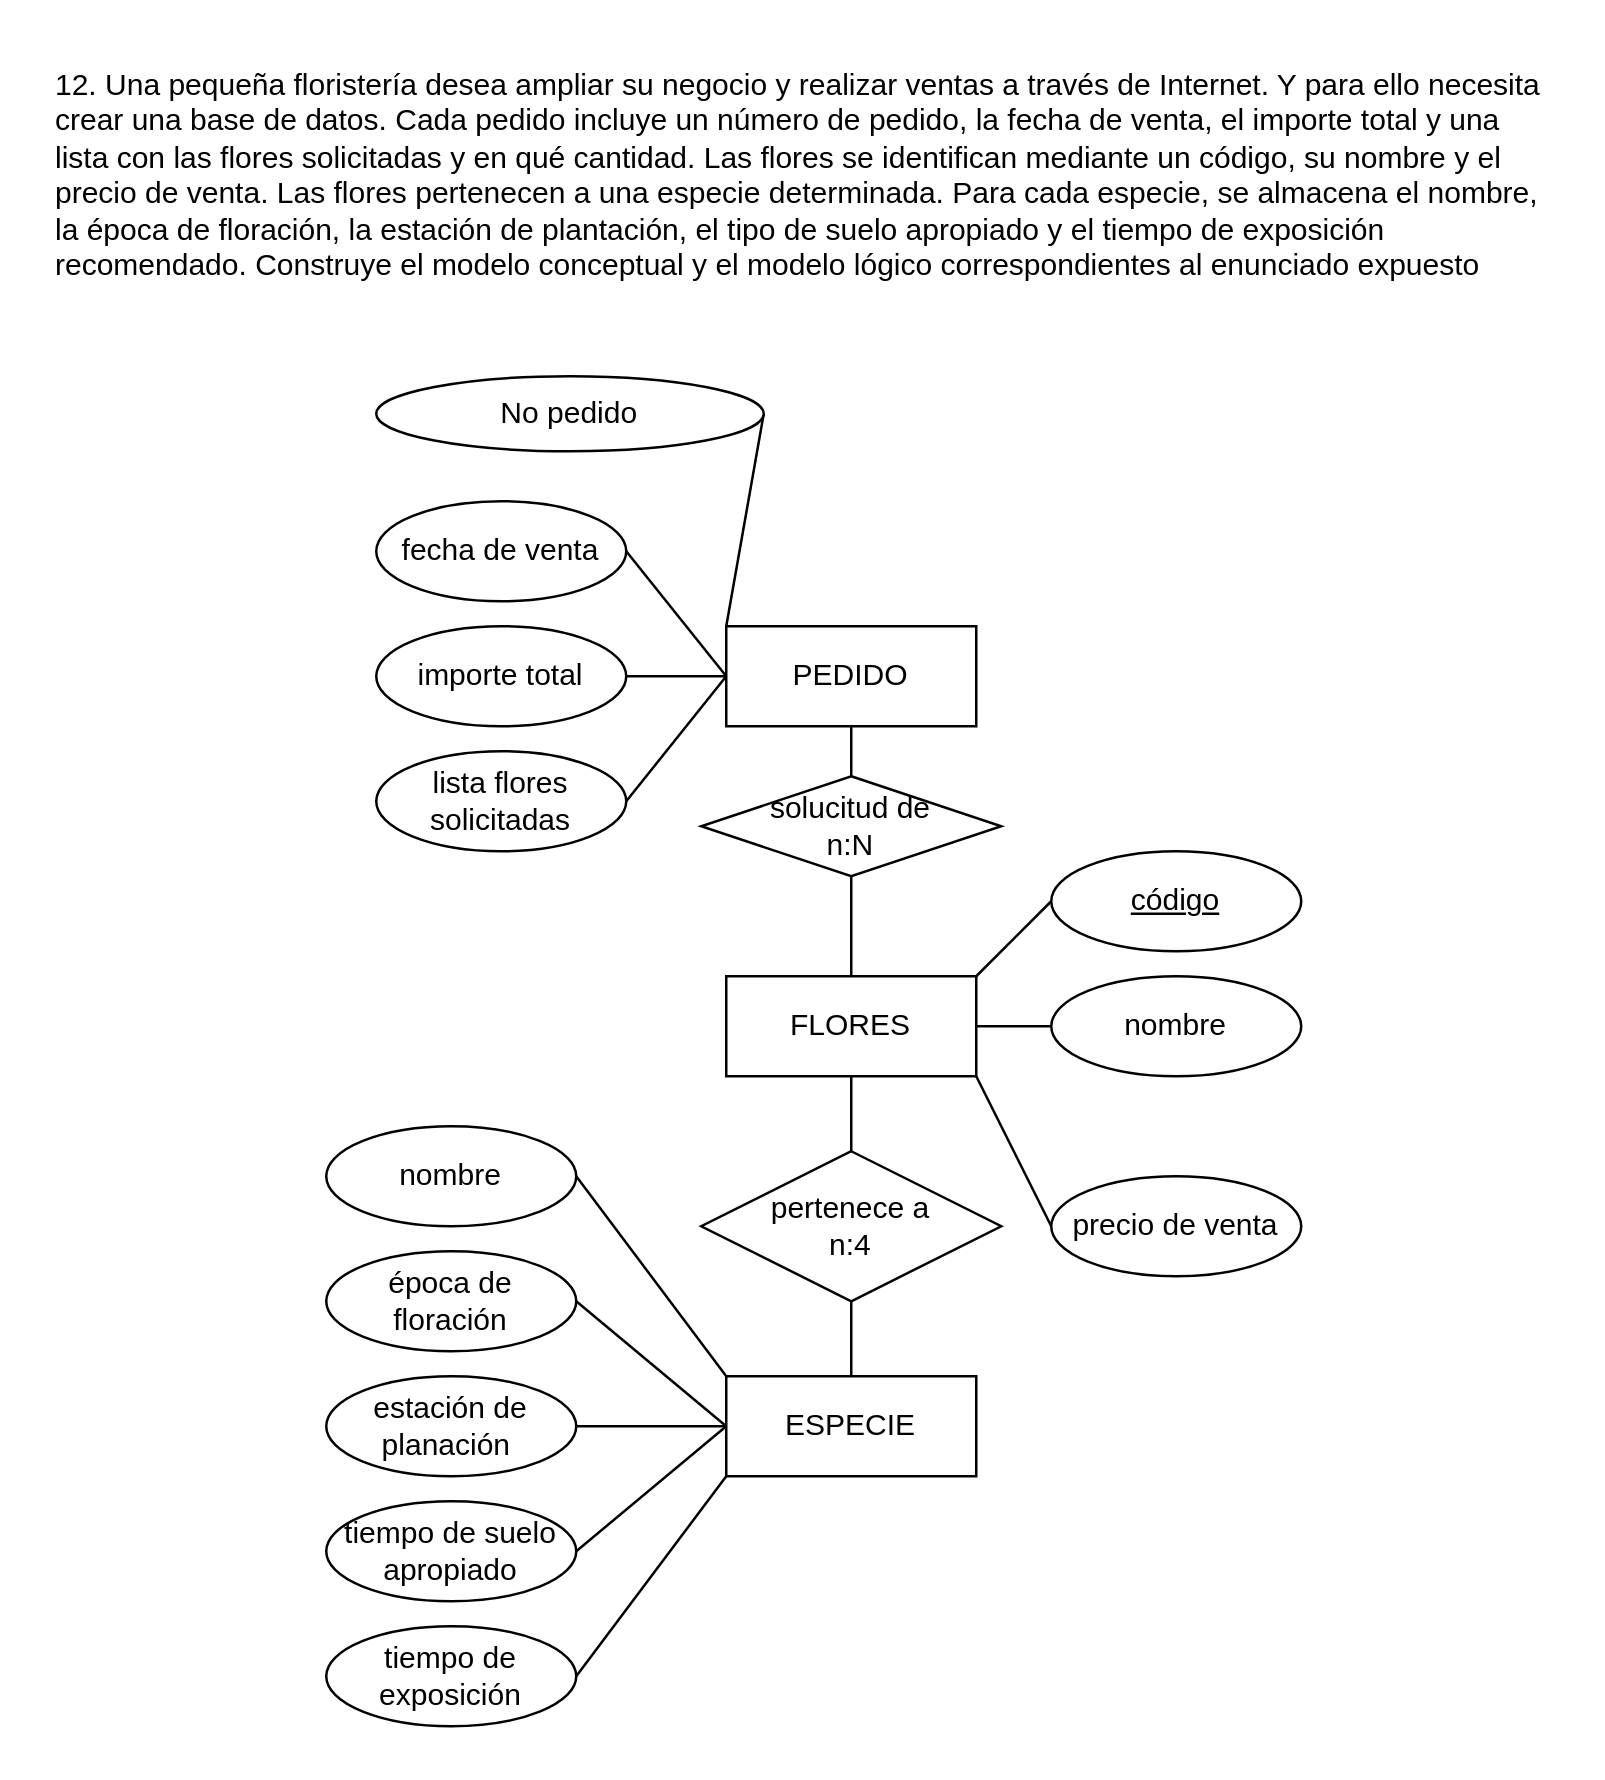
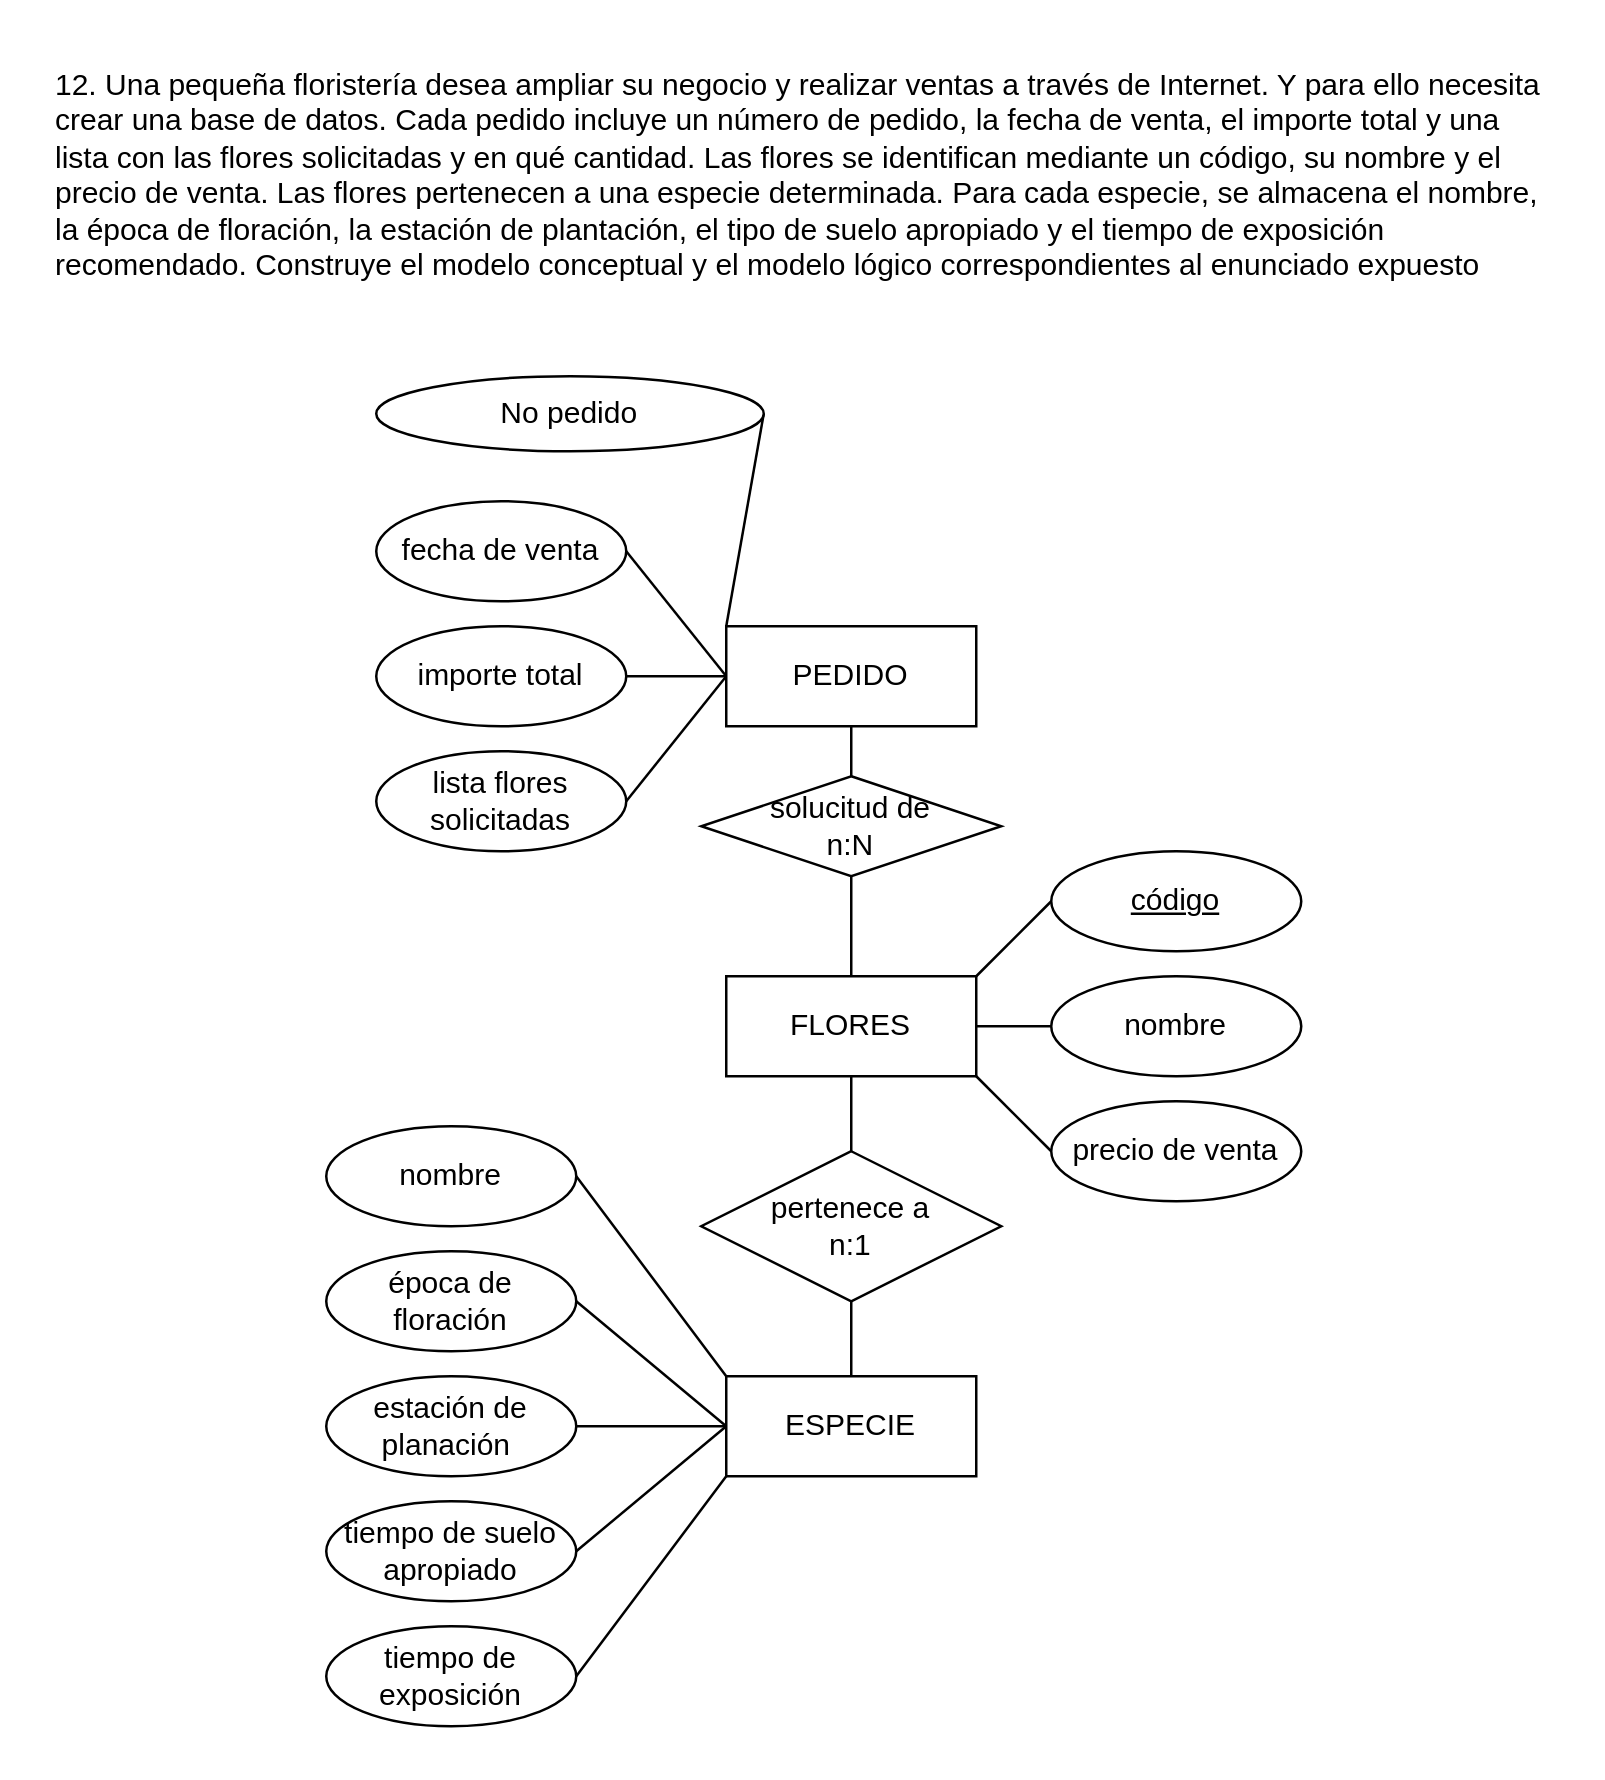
  <mxCell id="0" />
  <mxCell id="1" parent="0" />
  <mxCell id="2" value="12. Una pequeña floristería desea ampliar su negocio y realizar ventas a través de Internet. Y para ello necesita crear una base de datos. Cada pedido incluye un número de pedido, la fecha de venta, el importe total y una lista con las flores solicitadas y en qué cantidad. Las flores se identifican mediante un código, su nombre y el precio de venta. Las flores pertenecen a una especie determinada. Para cada especie, se almacena el nombre, la época de floración, la estación de plantación, el tipo de suelo apropiado y el tiempo de exposición recomendado. Construye el modelo conceptual y el modelo lógico correspondientes al enunciado expuesto" style="text;whiteSpace=wrap;" vertex="1" parent="1"><mxGeometry x="20" y="20" width="600" height="180" as="geometry" /></mxCell>
  <mxCell id="3" style="edgeStyle=none;html=1;exitX=0;exitY=0;exitDx=0;exitDy=0;entryX=1;entryY=0.5;entryDx=0;entryDy=0;endArrow=none;endFill=0;" edge="1" parent="1" source="8" target="9"><mxGeometry relative="1" as="geometry" /></mxCell>
  <mxCell id="4" style="edgeStyle=none;html=1;exitX=0;exitY=0.5;exitDx=0;exitDy=0;entryX=1;entryY=0.5;entryDx=0;entryDy=0;endArrow=none;endFill=0;" edge="1" parent="1" source="8" target="10"><mxGeometry relative="1" as="geometry" /></mxCell>
  <mxCell id="5" style="edgeStyle=none;html=1;exitX=0;exitY=0.5;exitDx=0;exitDy=0;entryX=1;entryY=0.5;entryDx=0;entryDy=0;endArrow=none;endFill=0;" edge="1" parent="1" source="8" target="12"><mxGeometry relative="1" as="geometry" /></mxCell>
  <mxCell id="6" style="edgeStyle=none;html=1;exitX=0;exitY=0.5;exitDx=0;exitDy=0;endArrow=none;endFill=0;" edge="1" parent="1" source="8" target="11"><mxGeometry relative="1" as="geometry" /></mxCell>
  <mxCell id="7" style="edgeStyle=none;html=1;exitX=0.5;exitY=1;exitDx=0;exitDy=0;endArrow=none;endFill=0;" edge="1" parent="1" source="8" target="35"><mxGeometry relative="1" as="geometry" /></mxCell>
  <mxCell id="8" value="PEDIDO" style="whiteSpace=wrap;html=1;align=center;" vertex="1" parent="1"><mxGeometry x="290" y="250" width="100" height="40" as="geometry" /></mxCell>
  <mxCell id="9" value="No pedido" style="ellipse;whiteSpace=wrap;html=1;align=center;" vertex="1" parent="1"><mxGeometry x="150" y="150" width="155" height="30" as="geometry" /></mxCell>
  <mxCell id="10" value="fecha de venta" style="ellipse;whiteSpace=wrap;html=1;align=center;" vertex="1" parent="1"><mxGeometry x="150" y="200" width="100" height="40" as="geometry" /></mxCell>
  <mxCell id="11" value="importe total" style="ellipse;whiteSpace=wrap;html=1;align=center;" vertex="1" parent="1"><mxGeometry x="150" y="250" width="100" height="40" as="geometry" /></mxCell>
  <mxCell id="12" value="lista flores solicitadas" style="ellipse;whiteSpace=wrap;html=1;align=center;" vertex="1" parent="1"><mxGeometry x="150" y="300" width="100" height="40" as="geometry" /></mxCell>
  <mxCell id="13" style="edgeStyle=none;html=1;exitX=0.5;exitY=1;exitDx=0;exitDy=0;entryX=0.5;entryY=0;entryDx=0;entryDy=0;endArrow=none;endFill=0;" edge="1" parent="1" source="17" target="22"><mxGeometry relative="1" as="geometry" /></mxCell>
  <mxCell id="14" style="edgeStyle=none;html=1;exitX=1;exitY=0;exitDx=0;exitDy=0;entryX=0;entryY=0.5;entryDx=0;entryDy=0;endArrow=none;endFill=0;" edge="1" parent="1" source="17" target="18"><mxGeometry relative="1" as="geometry" /></mxCell>
  <mxCell id="15" style="edgeStyle=none;html=1;exitX=1;exitY=0.5;exitDx=0;exitDy=0;entryX=0;entryY=0.5;entryDx=0;entryDy=0;endArrow=none;endFill=0;" edge="1" parent="1" source="17" target="19"><mxGeometry relative="1" as="geometry" /></mxCell>
  <mxCell id="16" style="edgeStyle=none;html=1;exitX=1;exitY=1;exitDx=0;exitDy=0;entryX=0;entryY=0.5;entryDx=0;entryDy=0;endArrow=none;endFill=0;" edge="1" parent="1" source="17" target="20"><mxGeometry relative="1" as="geometry" /></mxCell>
  <mxCell id="17" value="FLORES" style="whiteSpace=wrap;html=1;align=center;" vertex="1" parent="1"><mxGeometry x="290" y="390" width="100" height="40" as="geometry" /></mxCell>
  <mxCell id="18" value="código" style="ellipse;whiteSpace=wrap;html=1;align=center;fontStyle=4;" vertex="1" parent="1"><mxGeometry x="420" y="340" width="100" height="40" as="geometry" /></mxCell>
  <mxCell id="19" value="nombre" style="ellipse;whiteSpace=wrap;html=1;align=center;" vertex="1" parent="1"><mxGeometry x="420" y="390" width="100" height="40" as="geometry" /></mxCell>
- <mxCell id="20" value="precio de venta" style="ellipse;whiteSpace=wrap;html=1;align=center;" vertex="1" parent="1"><mxGeometry x="420" y="470" width="100" height="40" as="geometry" /></mxCell>
+ <mxCell id="20" value="precio de venta" style="ellipse;whiteSpace=wrap;html=1;align=center;" vertex="1" parent="1"><mxGeometry x="420" y="440" width="100" height="40" as="geometry" /></mxCell>
  <mxCell id="21" style="edgeStyle=none;html=1;exitX=0.5;exitY=1;exitDx=0;exitDy=0;entryX=0.5;entryY=0;entryDx=0;entryDy=0;endArrow=none;endFill=0;" edge="1" parent="1" source="22" target="28"><mxGeometry relative="1" as="geometry" /></mxCell>
- <mxCell id="22" value="pertenece a&lt;div&gt;n:4&lt;/div&gt;" style="shape=rhombus;perimeter=rhombusPerimeter;whiteSpace=wrap;html=1;align=center;" vertex="1" parent="1"><mxGeometry x="280" y="460" width="120" height="60" as="geometry" /></mxCell>
+ <mxCell id="22" value="pertenece a&lt;div&gt;n:1&lt;/div&gt;" style="shape=rhombus;perimeter=rhombusPerimeter;whiteSpace=wrap;html=1;align=center;" vertex="1" parent="1"><mxGeometry x="280" y="460" width="120" height="60" as="geometry" /></mxCell>
  <mxCell id="23" style="edgeStyle=none;html=1;exitX=0;exitY=0;exitDx=0;exitDy=0;entryX=1;entryY=0.5;entryDx=0;entryDy=0;endArrow=none;endFill=0;" edge="1" parent="1" source="28" target="29"><mxGeometry relative="1" as="geometry" /></mxCell>
  <mxCell id="24" style="edgeStyle=none;html=1;exitX=0;exitY=1;exitDx=0;exitDy=0;entryX=1;entryY=0.5;entryDx=0;entryDy=0;endArrow=none;endFill=0;" edge="1" parent="1" source="28" target="33"><mxGeometry relative="1" as="geometry" /></mxCell>
  <mxCell id="25" style="edgeStyle=none;html=1;exitX=0;exitY=0.5;exitDx=0;exitDy=0;entryX=1;entryY=0.5;entryDx=0;entryDy=0;endArrow=none;endFill=0;" edge="1" parent="1" source="28" target="31"><mxGeometry relative="1" as="geometry" /></mxCell>
  <mxCell id="26" style="edgeStyle=none;html=1;exitX=0;exitY=0.5;exitDx=0;exitDy=0;entryX=1;entryY=0.5;entryDx=0;entryDy=0;endArrow=none;endFill=0;" edge="1" parent="1" source="28" target="30"><mxGeometry relative="1" as="geometry" /></mxCell>
  <mxCell id="27" style="edgeStyle=none;html=1;exitX=0;exitY=0.5;exitDx=0;exitDy=0;entryX=1;entryY=0.5;entryDx=0;entryDy=0;endArrow=none;endFill=0;" edge="1" parent="1" source="28" target="32"><mxGeometry relative="1" as="geometry" /></mxCell>
  <mxCell id="28" value="ESPECIE" style="whiteSpace=wrap;html=1;align=center;" vertex="1" parent="1"><mxGeometry x="290" y="550" width="100" height="40" as="geometry" /></mxCell>
  <mxCell id="29" value="nombre" style="ellipse;whiteSpace=wrap;html=1;align=center;" vertex="1" parent="1"><mxGeometry x="130" y="450" width="100" height="40" as="geometry" /></mxCell>
  <mxCell id="30" value="época de floración" style="ellipse;whiteSpace=wrap;html=1;align=center;" vertex="1" parent="1"><mxGeometry x="130" y="500" width="100" height="40" as="geometry" /></mxCell>
  <mxCell id="31" value="estación de planación&amp;nbsp;" style="ellipse;whiteSpace=wrap;html=1;align=center;" vertex="1" parent="1"><mxGeometry x="130" y="550" width="100" height="40" as="geometry" /></mxCell>
  <mxCell id="32" value="tiempo de suelo apropiado" style="ellipse;whiteSpace=wrap;html=1;align=center;" vertex="1" parent="1"><mxGeometry x="130" y="600" width="100" height="40" as="geometry" /></mxCell>
  <mxCell id="33" value="tiempo de exposición" style="ellipse;whiteSpace=wrap;html=1;align=center;" vertex="1" parent="1"><mxGeometry x="130" y="650" width="100" height="40" as="geometry" /></mxCell>
  <mxCell id="34" style="edgeStyle=none;html=1;exitX=0.5;exitY=1;exitDx=0;exitDy=0;entryX=0.5;entryY=0;entryDx=0;entryDy=0;endArrow=none;endFill=0;" edge="1" parent="1" source="35" target="17"><mxGeometry relative="1" as="geometry" /></mxCell>
  <mxCell id="35" value="solucitud de&lt;div&gt;n:N&lt;/div&gt;" style="shape=rhombus;perimeter=rhombusPerimeter;whiteSpace=wrap;html=1;align=center;" vertex="1" parent="1"><mxGeometry x="280" y="310" width="120" height="40" as="geometry" /></mxCell>
